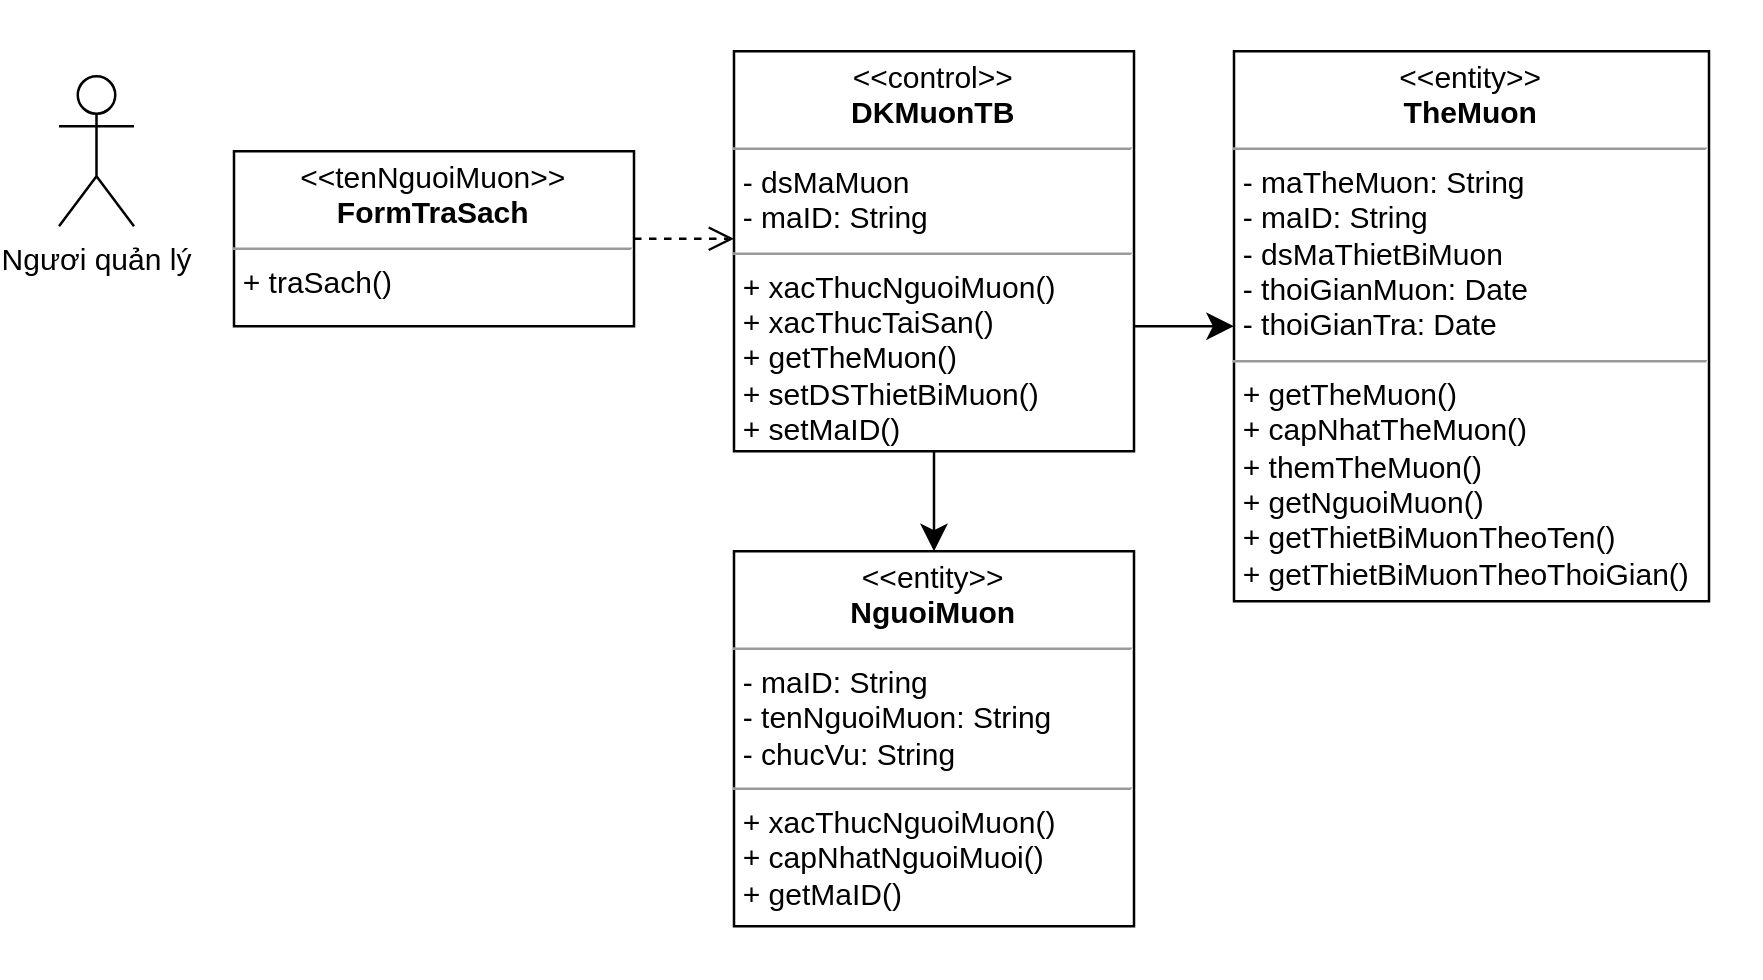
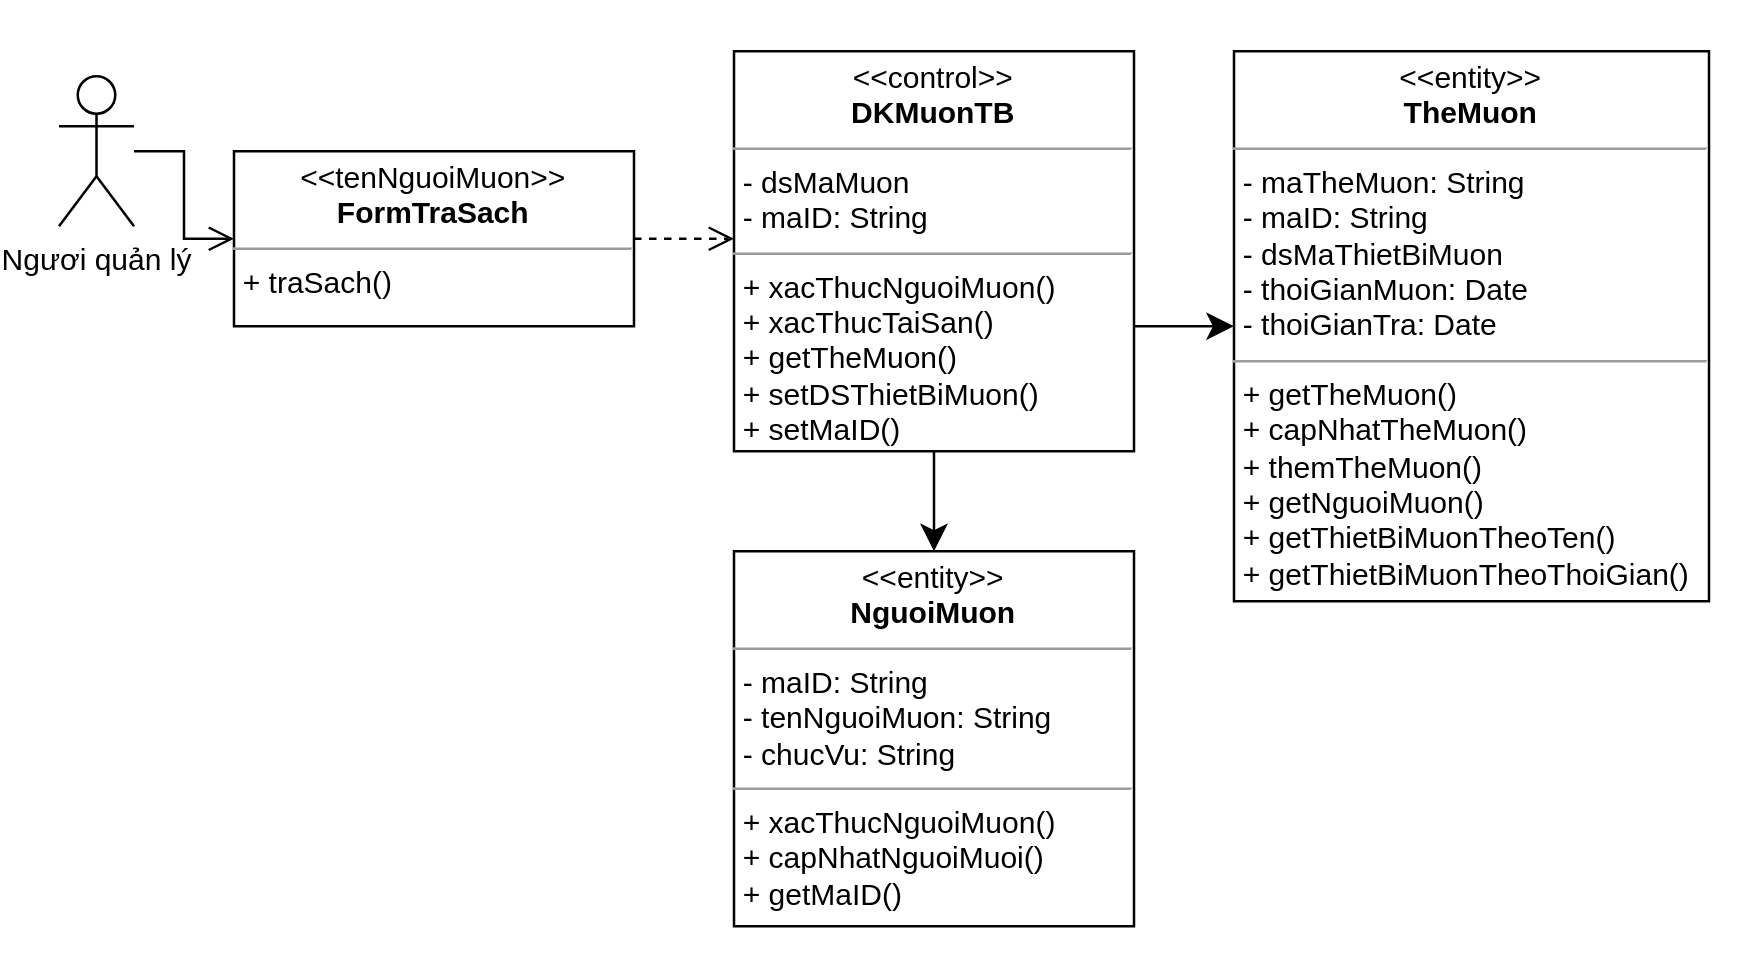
  <mxCell id="0" />
  <mxCell id="1" parent="0" />
  <mxCell id="2" style="edgeStyle=orthogonalEdgeStyle;rounded=0;orthogonalLoop=1;jettySize=auto;html=1;endArrow=open;endFill=0;endSize=8;dashed=1;" edge="1" parent="1" source="3" target="8"><mxGeometry relative="1" as="geometry"><Array as="points"><mxPoint x="280" y="95" /><mxPoint x="280" y="95" /></Array></mxGeometry></mxCell>
  <mxCell id="3" value="&lt;p style=&quot;margin: 0px ; margin-top: 4px ; text-align: center&quot;&gt;&amp;lt;&amp;lt;tenNguoiMuon&amp;gt;&amp;gt;&lt;br&gt;&lt;b&gt;FormTraSach&lt;/b&gt;&lt;/p&gt;&lt;hr size=&quot;1&quot;&gt;&lt;p style=&quot;margin: 0px ; margin-left: 4px&quot;&gt;+ traSach()&lt;br&gt;&lt;/p&gt;" style="verticalAlign=top;align=left;overflow=fill;fontSize=12;fontFamily=Helvetica;html=1;" vertex="1" parent="1"><mxGeometry x="90" y="60" width="160" height="70" as="geometry" /></mxCell>
+ <mxCell id="4" style="edgeStyle=orthogonalEdgeStyle;rounded=0;orthogonalLoop=1;jettySize=auto;html=1;endArrow=open;endFill=0;endSize=8;" edge="1" parent="1" source="5" target="3"><mxGeometry relative="1" as="geometry" /></mxCell>
  <mxCell id="5" value="Ngươi quản lý" style="shape=umlActor;verticalLabelPosition=bottom;verticalAlign=top;html=1;" vertex="1" parent="1"><mxGeometry x="20" y="30" width="30" height="60" as="geometry" /></mxCell>
  <mxCell id="6" style="edgeStyle=orthogonalEdgeStyle;rounded=0;orthogonalLoop=1;jettySize=auto;html=1;endArrow=classic;endFill=1;endSize=8;" edge="1" parent="1" source="8" target="9"><mxGeometry relative="1" as="geometry"><Array as="points"><mxPoint x="460" y="130" /><mxPoint x="460" y="130" /></Array></mxGeometry></mxCell>
  <mxCell id="7" style="edgeStyle=orthogonalEdgeStyle;rounded=0;orthogonalLoop=1;jettySize=auto;html=1;endArrow=classic;endFill=1;endSize=8;" edge="1" parent="1" source="8" target="10"><mxGeometry relative="1" as="geometry" /></mxCell>
  <mxCell id="8" value="&lt;p style=&quot;margin: 0px ; margin-top: 4px ; text-align: center&quot;&gt;&amp;lt;&amp;lt;control&amp;gt;&amp;gt;&lt;br&gt;&lt;b&gt;DKMuonTB&lt;/b&gt;&lt;/p&gt;&lt;hr size=&quot;1&quot;&gt;&lt;p style=&quot;margin: 0px ; margin-left: 4px&quot;&gt;- dsMaMuon&lt;br&gt;- maID: String&lt;/p&gt;&lt;hr size=&quot;1&quot;&gt;&lt;p style=&quot;margin: 0px ; margin-left: 4px&quot;&gt;+ xacThucNguoiMuon()&lt;br&gt;+ xacThucTaiSan()&lt;/p&gt;&lt;p style=&quot;margin: 0px ; margin-left: 4px&quot;&gt;+ getTheMuon()&lt;/p&gt;&lt;p style=&quot;margin: 0px ; margin-left: 4px&quot;&gt;+ setDSThietBiMuon()&lt;/p&gt;&lt;p style=&quot;margin: 0px ; margin-left: 4px&quot;&gt;+ setMaID()&lt;/p&gt;" style="verticalAlign=top;align=left;overflow=fill;fontSize=12;fontFamily=Helvetica;html=1;" vertex="1" parent="1"><mxGeometry x="290" y="20" width="160" height="160" as="geometry" /></mxCell>
  <mxCell id="9" value="&lt;p style=&quot;margin: 0px ; margin-top: 4px ; text-align: center&quot;&gt;&amp;lt;&amp;lt;entity&amp;gt;&amp;gt;&lt;br&gt;&lt;b&gt;TheMuon&lt;/b&gt;&lt;/p&gt;&lt;hr size=&quot;1&quot;&gt;&lt;p style=&quot;margin: 0px ; margin-left: 4px&quot;&gt;- maTheMuon: String&lt;/p&gt;&lt;p style=&quot;margin: 0px ; margin-left: 4px&quot;&gt;- maID: String&lt;/p&gt;&lt;p style=&quot;margin: 0px ; margin-left: 4px&quot;&gt;- dsMaThietBiMuon&lt;/p&gt;&lt;p style=&quot;margin: 0px ; margin-left: 4px&quot;&gt;- thoiGianMuon: Date&lt;/p&gt;&lt;p style=&quot;margin: 0px ; margin-left: 4px&quot;&gt;- thoiGianTra: Date&lt;/p&gt;&lt;hr size=&quot;1&quot;&gt;&lt;p style=&quot;margin: 0px ; margin-left: 4px&quot;&gt;+ getTheMuon()&lt;/p&gt;&lt;p style=&quot;margin: 0px ; margin-left: 4px&quot;&gt;+ capNhatTheMuon()&lt;/p&gt;&lt;p style=&quot;margin: 0px ; margin-left: 4px&quot;&gt;+ themTheMuon()&lt;/p&gt;&lt;p style=&quot;margin: 0px ; margin-left: 4px&quot;&gt;+ getNguoiMuon()&lt;/p&gt;&lt;p style=&quot;margin: 0px ; margin-left: 4px&quot;&gt;+ getThietBiMuonTheoTen()&lt;/p&gt;&lt;p style=&quot;margin: 0px ; margin-left: 4px&quot;&gt;+ getThietBiMuonTheoThoiGian()&lt;/p&gt;" style="verticalAlign=top;align=left;overflow=fill;fontSize=12;fontFamily=Helvetica;html=1;" vertex="1" parent="1"><mxGeometry x="490" y="20" width="190" height="220" as="geometry" /></mxCell>
  <mxCell id="10" value="&lt;p style=&quot;margin: 0px ; margin-top: 4px ; text-align: center&quot;&gt;&amp;lt;&amp;lt;entity&amp;gt;&amp;gt;&lt;br&gt;&lt;b&gt;NguoiMuon&lt;/b&gt;&lt;/p&gt;&lt;hr size=&quot;1&quot;&gt;&lt;p style=&quot;margin: 0px ; margin-left: 4px&quot;&gt;- maID: String&lt;/p&gt;&lt;p style=&quot;margin: 0px ; margin-left: 4px&quot;&gt;- tenNguoiMuon: String&lt;/p&gt;&lt;p style=&quot;margin: 0px ; margin-left: 4px&quot;&gt;- chucVu: String&lt;/p&gt;&lt;hr size=&quot;1&quot;&gt;&lt;p style=&quot;margin: 0px ; margin-left: 4px&quot;&gt;+ xacThucNguoiMuon()&lt;/p&gt;&lt;p style=&quot;margin: 0px ; margin-left: 4px&quot;&gt;+ capNhatNguoiMuoi()&lt;/p&gt;&lt;p style=&quot;margin: 0px ; margin-left: 4px&quot;&gt;+ getMaID()&lt;/p&gt;" style="verticalAlign=top;align=left;overflow=fill;fontSize=12;fontFamily=Helvetica;html=1;" vertex="1" parent="1"><mxGeometry x="290" y="220" width="160" height="150" as="geometry" /></mxCell>
